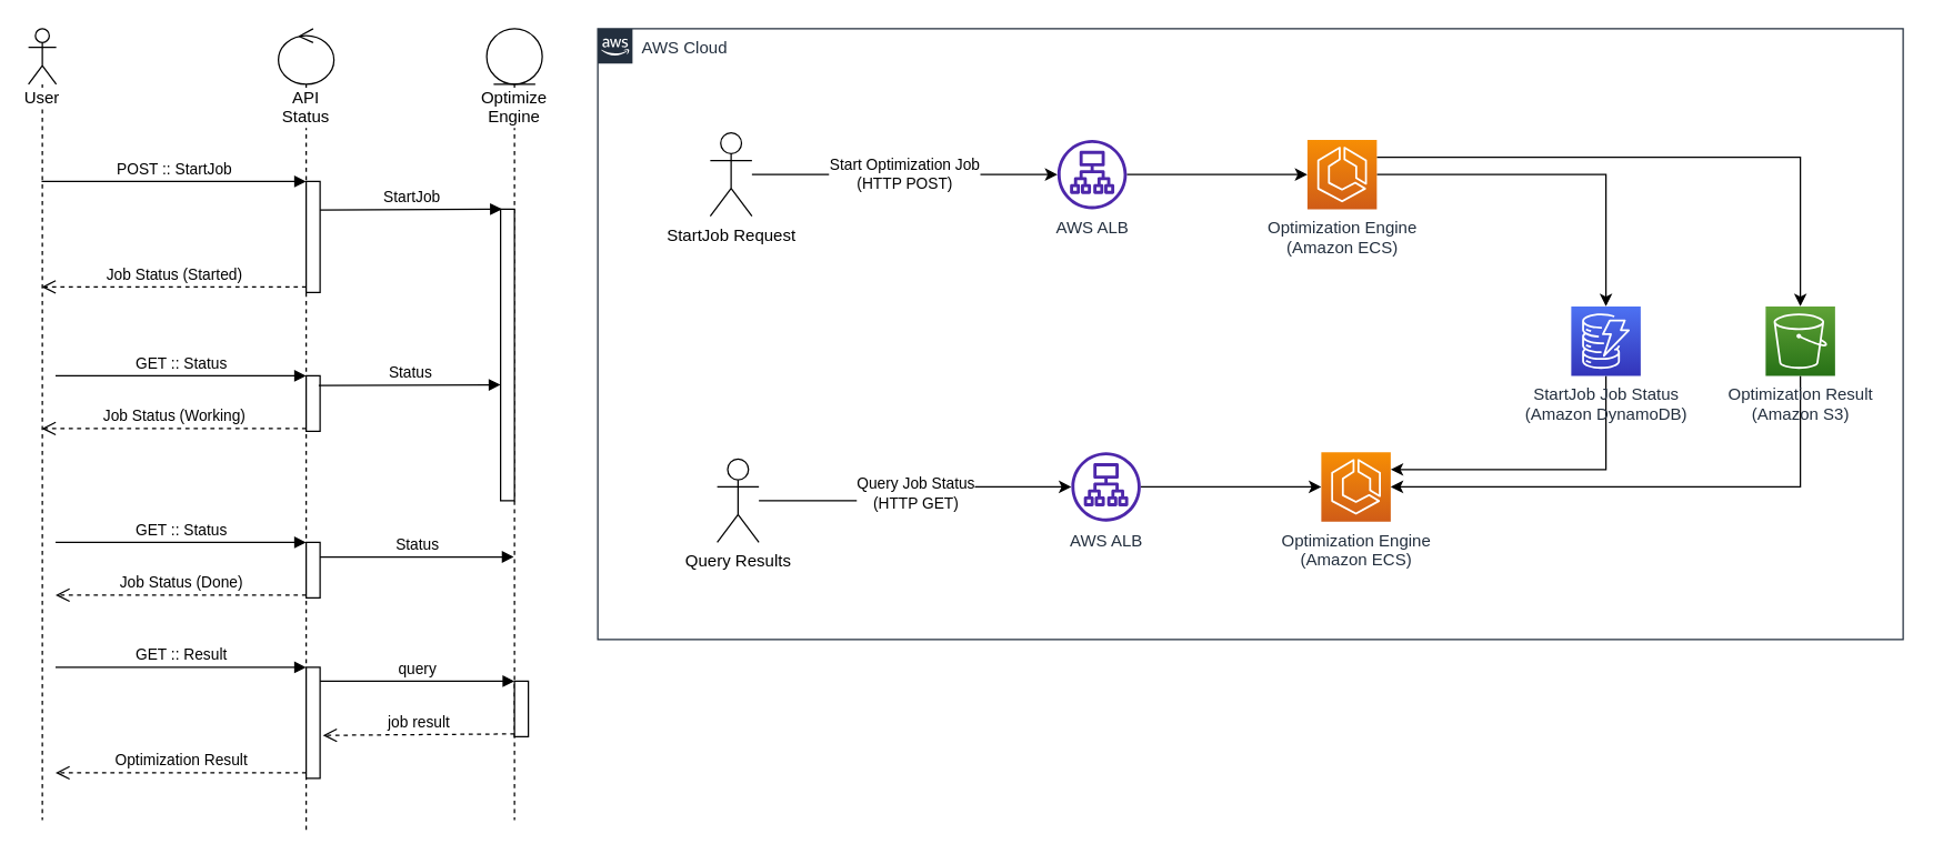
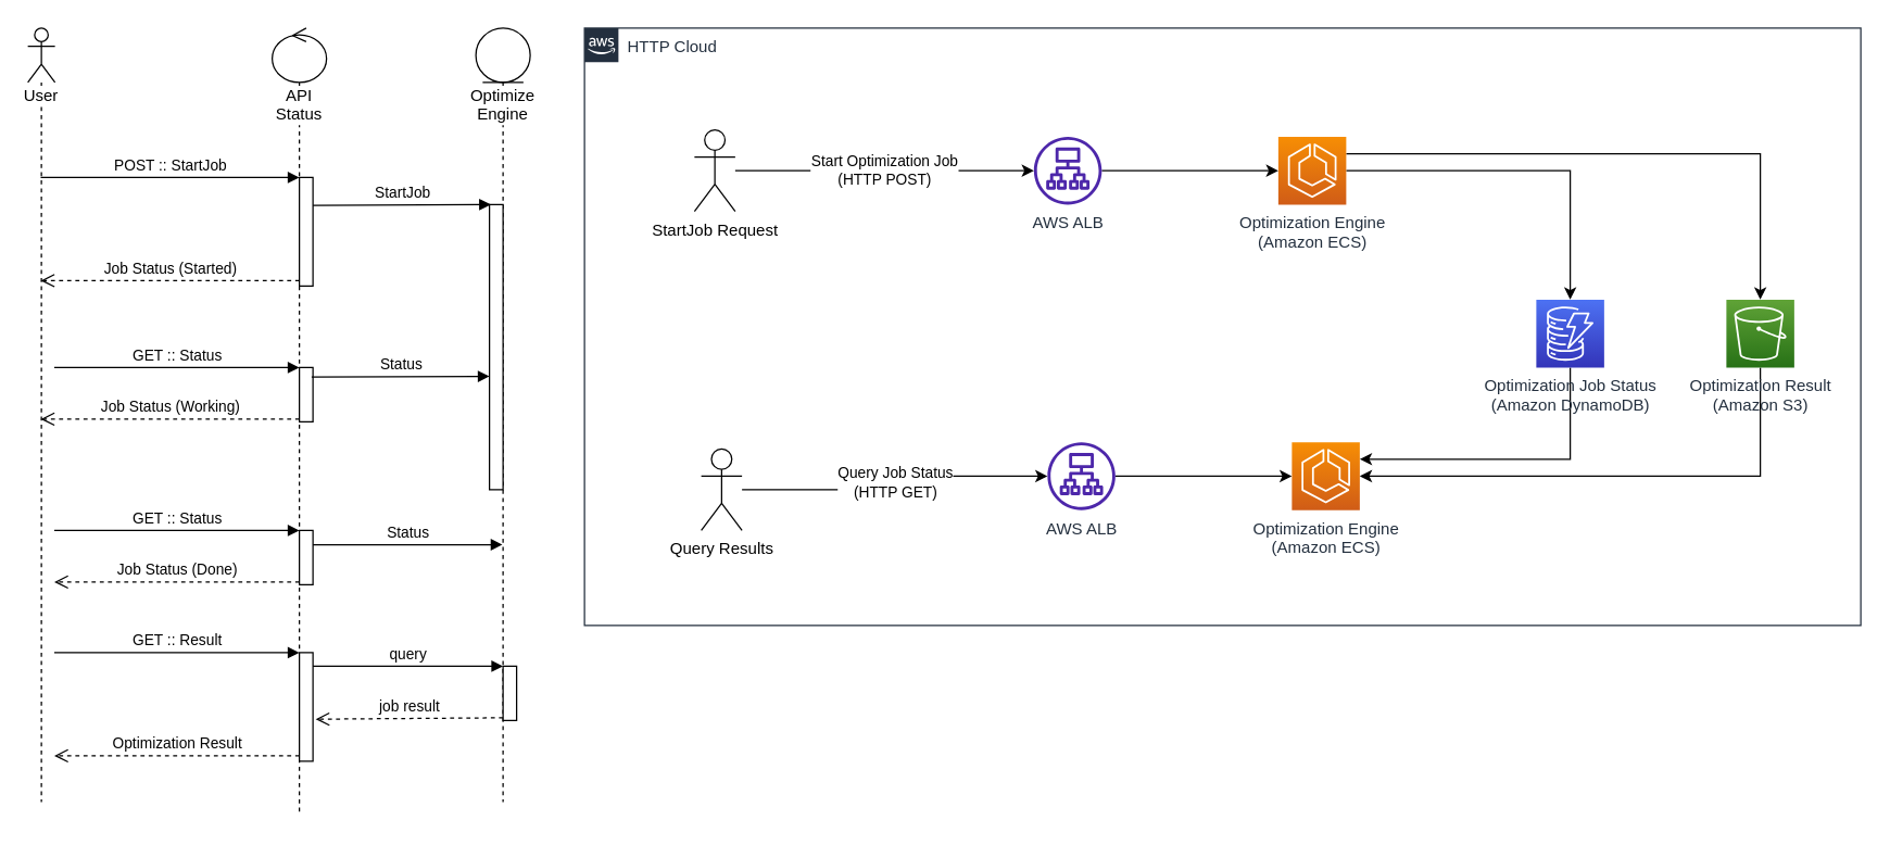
  <mxCell id="0" />
  <mxCell id="1" parent="0" />
- <mxCell id="2" value="AWS Cloud" style="points=[[0,0],[0.25,0],[0.5,0],[0.75,0],[1,0],[1,0.25],[1,0.5],[1,0.75],[1,1],[0.75,1],[0.5,1],[0.25,1],[0,1],[0,0.75],[0,0.5],[0,0.25]];outlineConnect=0;gradientColor=none;html=1;whiteSpace=wrap;fontSize=12;fontStyle=0;container=1;pointerEvents=0;collapsible=0;recursiveResize=0;shape=mxgraph.aws4.group;grIcon=mxgraph.aws4.group_aws_cloud_alt;strokeColor=#232F3E;fillColor=none;verticalAlign=top;align=left;spacingLeft=30;fontColor=#232F3E;dashed=0;" vertex="1" parent="1"><mxGeometry x="430" y="20" width="940" height="440" as="geometry" /></mxCell>
+ <mxCell id="2" value="HTTP Cloud" style="points=[[0,0],[0.25,0],[0.5,0],[0.75,0],[1,0],[1,0.25],[1,0.5],[1,0.75],[1,1],[0.75,1],[0.5,1],[0.25,1],[0,1],[0,0.75],[0,0.5],[0,0.25]];outlineConnect=0;gradientColor=none;html=1;whiteSpace=wrap;fontSize=12;fontStyle=0;container=1;pointerEvents=0;collapsible=0;recursiveResize=0;shape=mxgraph.aws4.group;grIcon=mxgraph.aws4.group_aws_cloud_alt;strokeColor=#232F3E;fillColor=none;verticalAlign=top;align=left;spacingLeft=30;fontColor=#232F3E;dashed=0;" vertex="1" parent="1"><mxGeometry x="430" y="20" width="940" height="440" as="geometry" /></mxCell>
  <mxCell id="3" style="edgeStyle=orthogonalEdgeStyle;rounded=0;orthogonalLoop=1;jettySize=auto;html=1;" edge="1" parent="2" source="4" target="7"><mxGeometry relative="1" as="geometry" /></mxCell>
  <mxCell id="4" value="AWS ALB" style="sketch=0;outlineConnect=0;fontColor=#232F3E;gradientColor=none;fillColor=#4D27AA;strokeColor=none;dashed=0;verticalLabelPosition=bottom;verticalAlign=top;align=center;html=1;fontSize=12;fontStyle=0;aspect=fixed;pointerEvents=1;shape=mxgraph.aws4.application_load_balancer;" vertex="1" parent="2"><mxGeometry x="331" y="80" width="50" height="50" as="geometry" /></mxCell>
  <mxCell id="5" style="edgeStyle=orthogonalEdgeStyle;rounded=0;orthogonalLoop=1;jettySize=auto;html=1;exitX=1;exitY=0.25;exitDx=0;exitDy=0;exitPerimeter=0;" edge="1" parent="2" source="7" target="13"><mxGeometry relative="1" as="geometry" /></mxCell>
  <mxCell id="6" style="edgeStyle=orthogonalEdgeStyle;rounded=0;orthogonalLoop=1;jettySize=auto;html=1;" edge="1" parent="2" source="7" target="11"><mxGeometry relative="1" as="geometry" /></mxCell>
  <mxCell id="7" value="Optimization Engine&lt;br&gt;(Amazon ECS)" style="sketch=0;points=[[0,0,0],[0.25,0,0],[0.5,0,0],[0.75,0,0],[1,0,0],[0,1,0],[0.25,1,0],[0.5,1,0],[0.75,1,0],[1,1,0],[0,0.25,0],[0,0.5,0],[0,0.75,0],[1,0.25,0],[1,0.5,0],[1,0.75,0]];outlineConnect=0;fontColor=#232F3E;gradientColor=#F78E04;gradientDirection=north;fillColor=#D05C17;strokeColor=#ffffff;dashed=0;verticalLabelPosition=bottom;verticalAlign=top;align=center;html=1;fontSize=12;fontStyle=0;aspect=fixed;shape=mxgraph.aws4.resourceIcon;resIcon=mxgraph.aws4.ecs;" vertex="1" parent="2"><mxGeometry x="511" y="80" width="50" height="50" as="geometry" /></mxCell>
  <mxCell id="8" value="StartJob Request" style="shape=umlActor;verticalLabelPosition=bottom;verticalAlign=top;html=1;outlineConnect=0;" vertex="1" parent="2"><mxGeometry x="81" y="75" width="30" height="60" as="geometry" /></mxCell>
  <mxCell id="9" value="Start Optimization Job&lt;br&gt;(HTTP POST)" style="edgeStyle=orthogonalEdgeStyle;rounded=0;orthogonalLoop=1;jettySize=auto;html=1;" edge="1" parent="2" source="8" target="4"><mxGeometry relative="1" as="geometry" /></mxCell>
  <mxCell id="10" style="edgeStyle=orthogonalEdgeStyle;rounded=0;orthogonalLoop=1;jettySize=auto;html=1;entryX=1;entryY=0.25;entryDx=0;entryDy=0;entryPerimeter=0;" edge="1" parent="2" source="11" target="16"><mxGeometry relative="1" as="geometry"><Array as="points"><mxPoint x="726" y="318" /></Array></mxGeometry></mxCell>
- <mxCell id="11" value="StartJob Job Status&lt;br&gt;(Amazon DynamoDB)" style="sketch=0;points=[[0,0,0],[0.25,0,0],[0.5,0,0],[0.75,0,0],[1,0,0],[0,1,0],[0.25,1,0],[0.5,1,0],[0.75,1,0],[1,1,0],[0,0.25,0],[0,0.5,0],[0,0.75,0],[1,0.25,0],[1,0.5,0],[1,0.75,0]];outlineConnect=0;fontColor=#232F3E;gradientColor=#4D72F3;gradientDirection=north;fillColor=#3334B9;strokeColor=#ffffff;dashed=0;verticalLabelPosition=bottom;verticalAlign=top;align=center;html=1;fontSize=12;fontStyle=0;aspect=fixed;shape=mxgraph.aws4.resourceIcon;resIcon=mxgraph.aws4.dynamodb;" vertex="1" parent="2"><mxGeometry x="701" y="200" width="50" height="50" as="geometry" /></mxCell>
+ <mxCell id="11" value="Optimization Job Status&lt;br&gt;(Amazon DynamoDB)" style="sketch=0;points=[[0,0,0],[0.25,0,0],[0.5,0,0],[0.75,0,0],[1,0,0],[0,1,0],[0.25,1,0],[0.5,1,0],[0.75,1,0],[1,1,0],[0,0.25,0],[0,0.5,0],[0,0.75,0],[1,0.25,0],[1,0.5,0],[1,0.75,0]];outlineConnect=0;fontColor=#232F3E;gradientColor=#4D72F3;gradientDirection=north;fillColor=#3334B9;strokeColor=#ffffff;dashed=0;verticalLabelPosition=bottom;verticalAlign=top;align=center;html=1;fontSize=12;fontStyle=0;aspect=fixed;shape=mxgraph.aws4.resourceIcon;resIcon=mxgraph.aws4.dynamodb;" vertex="1" parent="2"><mxGeometry x="701" y="200" width="50" height="50" as="geometry" /></mxCell>
  <mxCell id="12" style="edgeStyle=orthogonalEdgeStyle;rounded=0;orthogonalLoop=1;jettySize=auto;html=1;entryX=1;entryY=0.5;entryDx=0;entryDy=0;entryPerimeter=0;" edge="1" parent="2" source="13" target="16"><mxGeometry relative="1" as="geometry"><Array as="points"><mxPoint x="866" y="330" /></Array></mxGeometry></mxCell>
  <mxCell id="13" value="Optimization Result&lt;br&gt;(Amazon S3)" style="sketch=0;points=[[0,0,0],[0.25,0,0],[0.5,0,0],[0.75,0,0],[1,0,0],[0,1,0],[0.25,1,0],[0.5,1,0],[0.75,1,0],[1,1,0],[0,0.25,0],[0,0.5,0],[0,0.75,0],[1,0.25,0],[1,0.5,0],[1,0.75,0]];outlineConnect=0;fontColor=#232F3E;gradientColor=#60A337;gradientDirection=north;fillColor=#277116;strokeColor=#ffffff;dashed=0;verticalLabelPosition=bottom;verticalAlign=top;align=center;html=1;fontSize=12;fontStyle=0;aspect=fixed;shape=mxgraph.aws4.resourceIcon;resIcon=mxgraph.aws4.s3;" vertex="1" parent="2"><mxGeometry x="841" y="200" width="50" height="50" as="geometry" /></mxCell>
  <mxCell id="14" style="edgeStyle=orthogonalEdgeStyle;rounded=0;orthogonalLoop=1;jettySize=auto;html=1;entryX=0;entryY=0.5;entryDx=0;entryDy=0;entryPerimeter=0;" edge="1" parent="2" source="15" target="16"><mxGeometry relative="1" as="geometry" /></mxCell>
  <mxCell id="15" value="AWS ALB" style="sketch=0;outlineConnect=0;fontColor=#232F3E;gradientColor=none;fillColor=#4D27AA;strokeColor=none;dashed=0;verticalLabelPosition=bottom;verticalAlign=top;align=center;html=1;fontSize=12;fontStyle=0;aspect=fixed;pointerEvents=1;shape=mxgraph.aws4.application_load_balancer;" vertex="1" parent="2"><mxGeometry x="341" y="305" width="50" height="50" as="geometry" /></mxCell>
  <mxCell id="16" value="Optimization Engine&lt;br&gt;(Amazon ECS)" style="sketch=0;points=[[0,0,0],[0.25,0,0],[0.5,0,0],[0.75,0,0],[1,0,0],[0,1,0],[0.25,1,0],[0.5,1,0],[0.75,1,0],[1,1,0],[0,0.25,0],[0,0.5,0],[0,0.75,0],[1,0.25,0],[1,0.5,0],[1,0.75,0]];outlineConnect=0;fontColor=#232F3E;gradientColor=#F78E04;gradientDirection=north;fillColor=#D05C17;strokeColor=#ffffff;dashed=0;verticalLabelPosition=bottom;verticalAlign=top;align=center;html=1;fontSize=12;fontStyle=0;aspect=fixed;shape=mxgraph.aws4.resourceIcon;resIcon=mxgraph.aws4.ecs;" vertex="1" parent="2"><mxGeometry x="521" y="305" width="50" height="50" as="geometry" /></mxCell>
  <mxCell id="17" value="Query Job Status&lt;br&gt;(HTTP GET)" style="edgeStyle=orthogonalEdgeStyle;rounded=0;orthogonalLoop=1;jettySize=auto;html=1;" edge="1" parent="2" source="18" target="15"><mxGeometry relative="1" as="geometry" /></mxCell>
  <mxCell id="18" value="Query Results" style="shape=umlActor;verticalLabelPosition=bottom;verticalAlign=top;html=1;outlineConnect=0;" vertex="1" parent="2"><mxGeometry x="86" y="310" width="30" height="60" as="geometry" /></mxCell>
  <mxCell id="19" value="&lt;span style=&quot;background-color: rgb(255, 255, 255);&quot;&gt;User&lt;/span&gt;" style="shape=umlLifeline;participant=umlActor;perimeter=lifelinePerimeter;whiteSpace=wrap;html=1;container=1;collapsible=0;recursiveResize=0;verticalAlign=top;spacingTop=36;outlineConnect=0;" vertex="1" parent="1"><mxGeometry x="20" y="20" width="20" height="570" as="geometry" /></mxCell>
  <mxCell id="20" value="API Status" style="shape=umlLifeline;participant=umlControl;perimeter=lifelinePerimeter;whiteSpace=wrap;html=1;container=1;collapsible=0;recursiveResize=0;verticalAlign=top;spacingTop=36;outlineConnect=0;labelBackgroundColor=#FFFFFF;" vertex="1" parent="1"><mxGeometry x="200" y="20" width="40" height="580" as="geometry" /></mxCell>
  <mxCell id="21" value="" style="html=1;points=[];perimeter=orthogonalPerimeter;labelBackgroundColor=#FFFFFF;" vertex="1" parent="20"><mxGeometry x="20" y="110" width="10" height="80" as="geometry" /></mxCell>
  <mxCell id="22" value="" style="html=1;points=[];perimeter=orthogonalPerimeter;labelBackgroundColor=#FFFFFF;" vertex="1" parent="20"><mxGeometry x="20" y="250" width="10" height="40" as="geometry" /></mxCell>
  <mxCell id="23" value="GET :: Status" style="html=1;verticalAlign=bottom;endArrow=block;entryX=0;entryY=0;rounded=0;" edge="1" parent="20" target="22"><mxGeometry relative="1" as="geometry"><mxPoint x="-160.5" y="250" as="sourcePoint" /></mxGeometry></mxCell>
  <mxCell id="24" value="" style="html=1;points=[];perimeter=orthogonalPerimeter;labelBackgroundColor=#FFFFFF;" vertex="1" parent="20"><mxGeometry x="20" y="370" width="10" height="40" as="geometry" /></mxCell>
  <mxCell id="25" value="GET :: Status" style="html=1;verticalAlign=bottom;endArrow=block;entryX=0;entryY=0;rounded=0;" edge="1" parent="20" target="24"><mxGeometry relative="1" as="geometry"><mxPoint x="-160.5" y="370" as="sourcePoint" /></mxGeometry></mxCell>
  <mxCell id="26" value="Job Status (Done)" style="html=1;verticalAlign=bottom;endArrow=open;dashed=1;endSize=8;exitX=0;exitY=0.95;rounded=0;" edge="1" parent="20" source="24"><mxGeometry relative="1" as="geometry"><mxPoint x="-160.5" y="408" as="targetPoint" /></mxGeometry></mxCell>
  <mxCell id="27" value="" style="html=1;points=[];perimeter=orthogonalPerimeter;labelBackgroundColor=#FFFFFF;" vertex="1" parent="20"><mxGeometry x="20" y="460" width="10" height="80" as="geometry" /></mxCell>
  <mxCell id="28" value="GET :: Result" style="html=1;verticalAlign=bottom;endArrow=block;entryX=0;entryY=0;rounded=0;" edge="1" parent="20" target="27"><mxGeometry relative="1" as="geometry"><mxPoint x="-160.5" y="460" as="sourcePoint" /></mxGeometry></mxCell>
  <mxCell id="29" value="Optimization Result" style="html=1;verticalAlign=bottom;endArrow=open;dashed=1;endSize=8;exitX=0;exitY=0.95;rounded=0;" edge="1" parent="20" source="27"><mxGeometry relative="1" as="geometry"><mxPoint x="-160.5" y="536" as="targetPoint" /></mxGeometry></mxCell>
  <mxCell id="30" value="Optimize Engine" style="shape=umlLifeline;participant=umlEntity;perimeter=lifelinePerimeter;whiteSpace=wrap;html=1;container=1;collapsible=0;recursiveResize=0;verticalAlign=top;spacingTop=36;outlineConnect=0;labelBackgroundColor=#FFFFFF;" vertex="1" parent="1"><mxGeometry x="350" y="20" width="40" height="570" as="geometry" /></mxCell>
  <mxCell id="31" value="" style="html=1;points=[];perimeter=orthogonalPerimeter;labelBackgroundColor=#FFFFFF;" vertex="1" parent="30"><mxGeometry x="10" y="130" width="10" height="210" as="geometry" /></mxCell>
  <mxCell id="32" value="" style="html=1;points=[];perimeter=orthogonalPerimeter;labelBackgroundColor=#FFFFFF;" vertex="1" parent="30"><mxGeometry x="20" y="470" width="10" height="40" as="geometry" /></mxCell>
  <mxCell id="33" value="POST :: StartJob" style="html=1;verticalAlign=bottom;endArrow=block;entryX=0;entryY=0;rounded=0;" edge="1" parent="1" source="19" target="21"><mxGeometry relative="1" as="geometry"><mxPoint x="150" y="130" as="sourcePoint" /></mxGeometry></mxCell>
  <mxCell id="34" value="Job Status (Started)" style="html=1;verticalAlign=bottom;endArrow=open;dashed=1;endSize=8;exitX=0;exitY=0.95;rounded=0;" edge="1" parent="1" source="21" target="19"><mxGeometry relative="1" as="geometry"><mxPoint x="150" y="206" as="targetPoint" /></mxGeometry></mxCell>
  <mxCell id="35" value="Job Status (Working)" style="html=1;verticalAlign=bottom;endArrow=open;dashed=1;endSize=8;exitX=0;exitY=0.95;rounded=0;" edge="1" parent="1" source="22" target="19"><mxGeometry relative="1" as="geometry"><mxPoint x="39.5" y="346" as="targetPoint" /></mxGeometry></mxCell>
  <mxCell id="36" value="Status" style="html=1;verticalAlign=bottom;endArrow=block;rounded=0;exitX=0.9;exitY=0.5;exitDx=0;exitDy=0;exitPerimeter=0;" edge="1" parent="1"><mxGeometry width="80" relative="1" as="geometry"><mxPoint x="229" y="277" as="sourcePoint" /><mxPoint x="360" y="276.5" as="targetPoint" /></mxGeometry></mxCell>
  <mxCell id="37" value="Status" style="html=1;verticalAlign=bottom;endArrow=block;rounded=0;exitX=0.9;exitY=0.5;exitDx=0;exitDy=0;exitPerimeter=0;" edge="1" parent="1" target="30"><mxGeometry width="80" relative="1" as="geometry"><mxPoint x="230" y="400.5" as="sourcePoint" /><mxPoint x="361" y="400" as="targetPoint" /></mxGeometry></mxCell>
  <mxCell id="38" value="StartJob" style="html=1;verticalAlign=bottom;endArrow=block;rounded=0;exitX=0.9;exitY=0.5;exitDx=0;exitDy=0;exitPerimeter=0;" edge="1" parent="1"><mxGeometry width="80" relative="1" as="geometry"><mxPoint x="230" y="150.5" as="sourcePoint" /><mxPoint x="361" y="150" as="targetPoint" /></mxGeometry></mxCell>
  <mxCell id="39" value="query" style="html=1;verticalAlign=bottom;endArrow=block;entryX=0;entryY=0;rounded=0;" edge="1" parent="1" target="32"><mxGeometry relative="1" as="geometry"><mxPoint x="230" y="490" as="sourcePoint" /></mxGeometry></mxCell>
  <mxCell id="40" value="job result" style="html=1;verticalAlign=bottom;endArrow=open;dashed=1;endSize=8;exitX=0;exitY=0.95;rounded=0;entryX=1.2;entryY=0.613;entryDx=0;entryDy=0;entryPerimeter=0;" edge="1" parent="1" source="32" target="27"><mxGeometry relative="1" as="geometry"><mxPoint x="290" y="530" as="targetPoint" /></mxGeometry></mxCell>
